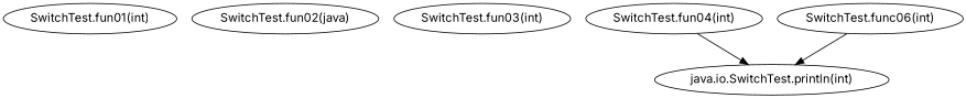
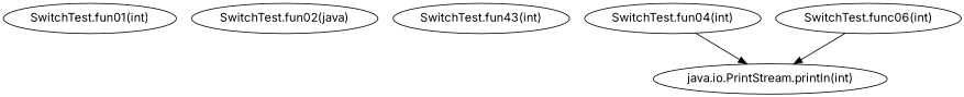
  digraph {
    fontname=Inter
    node [fontname=Inter]
    edge [fontname=Inter]
    n1 [label="SwitchTest.fun01(int)"]
    n2 [label="SwitchTest.fun02(java)"]
-   n3 [label="SwitchTest.fun03(int)"]
+   n3 [label="SwitchTest.fun43(int)"]
    n4 [label="SwitchTest.fun04(int)"]
-   n5 [label="java.io.SwitchTest.println(int)"]
+   n5 [label="java.io.PrintStream.println(int)"]
    n6 [label="SwitchTest.func06(int)"]
    n4 -> n5
    n6 -> n5
  }
